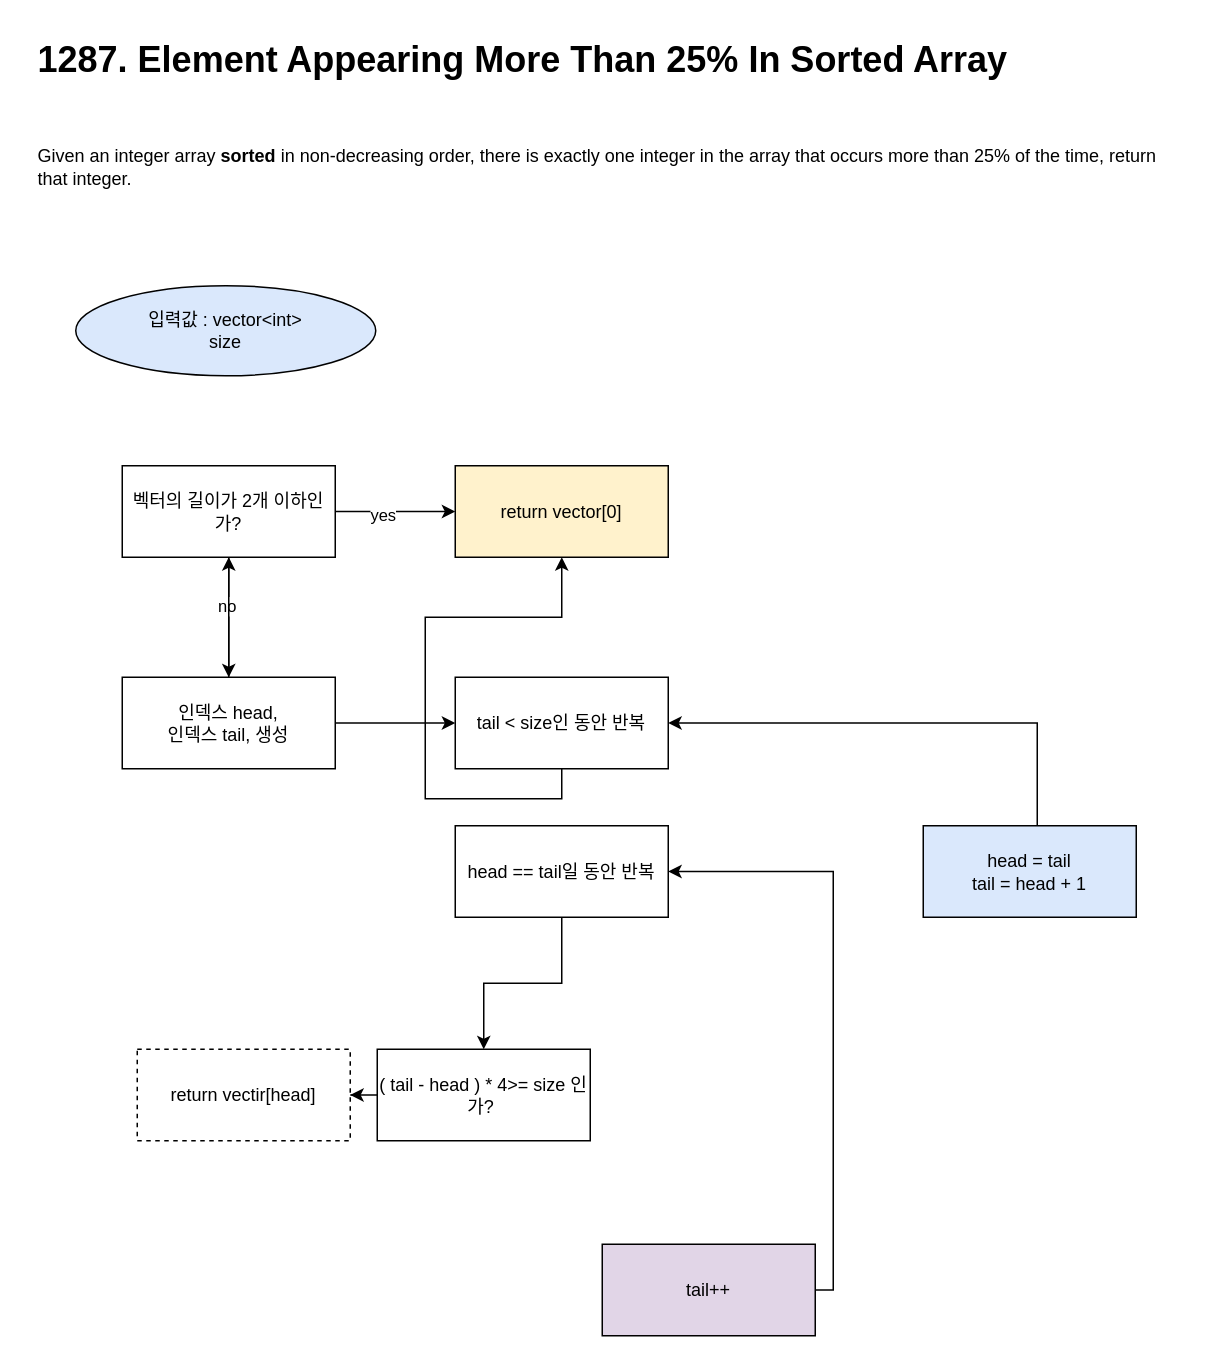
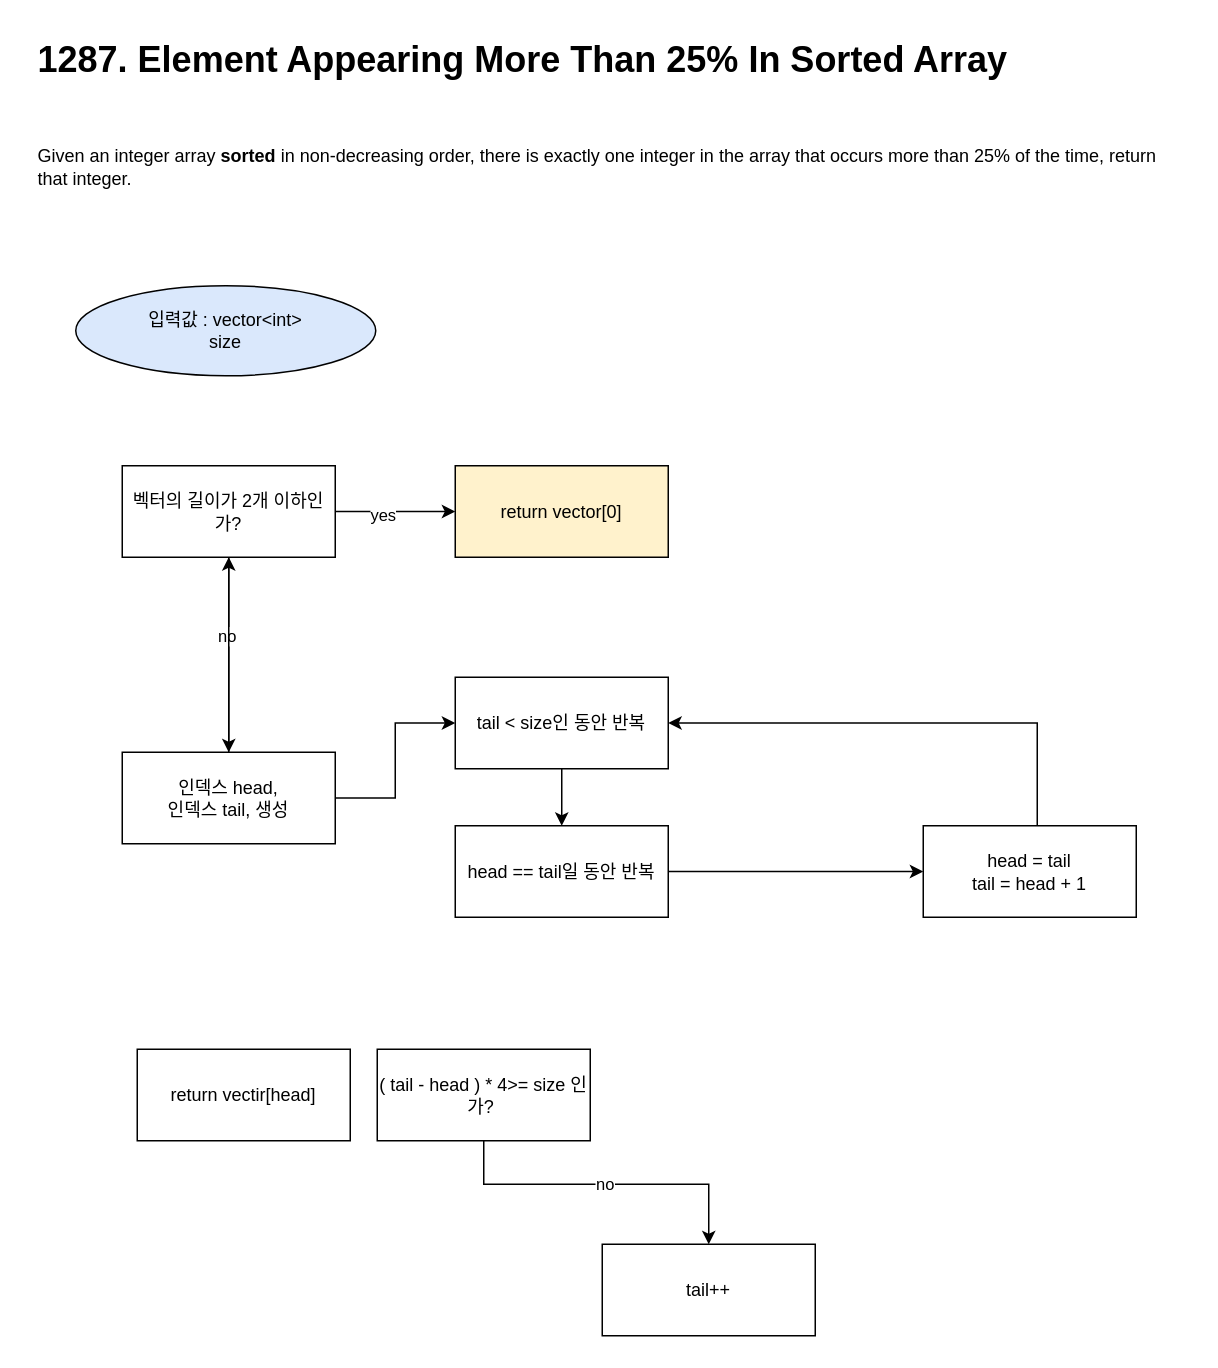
  <mxCell id="0" />
  <mxCell id="1" parent="0" />
  <mxCell id="2" value="&lt;h1&gt;&lt;a tabindex=&quot;0&quot; data-token-index=&quot;0&quot; rel=&quot;noopener noreferrer&quot; class=&quot;notion-link-token notion-focusable-token notion-enable-hover&quot; style=&quot;cursor: pointer; color: inherit; overflow-wrap: break-word; text-decoration: inherit;&quot; href=&quot;https://leetcode.com/problems/element-appearing-more-than-25-in-sorted-array/&quot;&gt;1287. Element Appearing More Than 25% In Sorted Array&lt;/a&gt;&lt;br&gt;&lt;/h1&gt;&lt;p&gt;&lt;br/&gt;&lt;/p&gt;&lt;p&gt;Given an integer array&amp;nbsp;&lt;strong&gt;sorted&lt;/strong&gt;&amp;nbsp;in non-decreasing order, there is exactly one integer in the array that occurs more than 25% of the time, return that integer.&lt;/p&gt;" style="text;html=1;strokeColor=none;fillColor=none;spacing=5;spacingTop=-20;whiteSpace=wrap;overflow=hidden;rounded=0;" parent="1" vertex="1"><mxGeometry x="20" y="20" width="770" height="120" as="geometry" /></mxCell>
  <mxCell id="3" value="" style="edgeStyle=orthogonalEdgeStyle;rounded=0;orthogonalLoop=1;jettySize=auto;html=1;" parent="1" source="7" target="11" edge="1"><mxGeometry relative="1" as="geometry" /></mxCell>
  <mxCell id="4" value="no" style="edgeLabel;html=1;align=center;verticalAlign=middle;resizable=0;points=[];" parent="3" vertex="1" connectable="0"><mxGeometry x="-0.2" y="-2" relative="1" as="geometry"><mxPoint as="offset" /></mxGeometry></mxCell>
  <mxCell id="5" value="" style="edgeStyle=orthogonalEdgeStyle;rounded=0;orthogonalLoop=1;jettySize=auto;html=1;" parent="1" source="7" target="16" edge="1"><mxGeometry relative="1" as="geometry" /></mxCell>
  <mxCell id="6" value="yes" style="edgeLabel;html=1;align=center;verticalAlign=middle;resizable=0;points=[];" parent="5" vertex="1" connectable="0"><mxGeometry x="-0.225" y="-1" relative="1" as="geometry"><mxPoint y="1" as="offset" /></mxGeometry></mxCell>
  <mxCell id="7" value="벡터의 길이가 2개 이하인가?" style="rounded=0;whiteSpace=wrap;html=1;" parent="1" vertex="1"><mxGeometry x="81" y="310" width="142" height="61" as="geometry" /></mxCell>
- <mxCell id="8" value="" style="edgeStyle=orthogonalEdgeStyle;rounded=0;orthogonalLoop=1;jettySize=auto;html=1;exitX=0.5;exitY=1;exitDx=0;exitDy=0;" parent="1" source="25" target="16" edge="1"><mxGeometry relative="1" as="geometry"><mxPoint x="313" y="580.5" as="sourcePoint" /></mxGeometry></mxCell>
+ <mxCell id="8" value="" style="edgeStyle=orthogonalEdgeStyle;rounded=0;orthogonalLoop=1;jettySize=auto;html=1;exitX=0.5;exitY=1;exitDx=0;exitDy=0;" parent="1" source="25" target="14" edge="1"><mxGeometry relative="1" as="geometry"><mxPoint x="313" y="580.5" as="sourcePoint" /></mxGeometry></mxCell>
  <mxCell id="9" value="" style="edgeStyle=orthogonalEdgeStyle;rounded=0;orthogonalLoop=1;jettySize=auto;html=1;" parent="1" source="11" target="7" edge="1"><mxGeometry relative="1" as="geometry" /></mxCell>
  <mxCell id="10" value="" style="edgeStyle=orthogonalEdgeStyle;rounded=0;orthogonalLoop=1;jettySize=auto;html=1;" parent="1" source="11" target="25" edge="1"><mxGeometry relative="1" as="geometry" /></mxCell>
- <mxCell id="11" value="인덱스 head,&lt;br&gt;인덱스 tail, 생성" style="rounded=0;whiteSpace=wrap;html=1;" parent="1" vertex="1"><mxGeometry x="81" y="451" width="142" height="61" as="geometry" /></mxCell>
- <mxCell id="12" value="" style="edgeStyle=orthogonalEdgeStyle;rounded=0;orthogonalLoop=1;jettySize=auto;html=1;" parent="1" source="14" target="21" edge="1"><mxGeometry relative="1" as="geometry" /></mxCell>
+ <mxCell id="11" value="인덱스 head,&lt;br&gt;인덱스 tail, 생성" style="rounded=0;whiteSpace=wrap;html=1;" parent="1" vertex="1"><mxGeometry x="81" y="501" width="142" height="61" as="geometry" /></mxCell>
+ <mxCell id="13" value="" style="edgeStyle=orthogonalEdgeStyle;rounded=0;orthogonalLoop=1;jettySize=auto;html=1;" parent="1" source="14" target="24" edge="1"><mxGeometry relative="1" as="geometry" /></mxCell>
  <mxCell id="14" value="head == tail일 동안 반복" style="rounded=0;whiteSpace=wrap;html=1;" parent="1" vertex="1"><mxGeometry x="303" y="550" width="142" height="61" as="geometry" /></mxCell>
  <mxCell id="15" value="입력값 : vector&amp;lt;int&amp;gt;&lt;br&gt;size" style="ellipse;whiteSpace=wrap;html=1;fillColor=#dae8fc;" parent="1" vertex="1"><mxGeometry x="50" y="190" width="200" height="60" as="geometry" /></mxCell>
  <mxCell id="16" value="return vector[0]" style="rounded=0;whiteSpace=wrap;html=1;fillColor=#fff2cc;" parent="1" vertex="1"><mxGeometry x="303" y="310" width="142" height="61" as="geometry" /></mxCell>
- <mxCell id="17" style="edgeStyle=orthogonalEdgeStyle;rounded=0;orthogonalLoop=1;jettySize=auto;html=1;entryX=1;entryY=0.5;entryDx=0;entryDy=0;exitX=1;exitY=0.5;exitDx=0;exitDy=0;" parent="1" source="18" target="14" edge="1"><mxGeometry relative="1" as="geometry"><Array as="points"><mxPoint x="555" y="860" /><mxPoint x="555" y="581" /></Array></mxGeometry></mxCell>
- <mxCell id="18" value="tail++" style="rounded=0;whiteSpace=wrap;html=1;fillColor=#e1d5e7;" parent="1" vertex="1"><mxGeometry x="401" y="829" width="142" height="61" as="geometry" /></mxCell>
- <mxCell id="20" value="" style="edgeStyle=orthogonalEdgeStyle;rounded=0;orthogonalLoop=1;jettySize=auto;html=1;" parent="1" source="21" target="22" edge="1"><mxGeometry relative="1" as="geometry" /></mxCell>
+ <mxCell id="18" value="tail++" style="rounded=0;whiteSpace=wrap;html=1;" parent="1" vertex="1"><mxGeometry x="401" y="829" width="142" height="61" as="geometry" /></mxCell>
+ <mxCell id="19" value="no" style="edgeStyle=orthogonalEdgeStyle;rounded=0;orthogonalLoop=1;jettySize=auto;html=1;" parent="1" source="21" target="18" edge="1"><mxGeometry relative="1" as="geometry"><Array as="points"><mxPoint x="322" y="789" /><mxPoint x="472" y="789" /></Array></mxGeometry></mxCell>
  <mxCell id="21" value="( tail - head ) * 4&amp;gt;= size 인가?&amp;nbsp;" style="rounded=0;whiteSpace=wrap;html=1;" parent="1" vertex="1"><mxGeometry x="251" y="699" width="142" height="61" as="geometry" /></mxCell>
- <mxCell id="22" value="return vectir[head]" style="rounded=0;whiteSpace=wrap;html=1;dashed=1;" parent="1" vertex="1"><mxGeometry x="91" y="699" width="142" height="61" as="geometry" /></mxCell>
+ <mxCell id="22" value="return vectir[head]" style="rounded=0;whiteSpace=wrap;html=1;" parent="1" vertex="1"><mxGeometry x="91" y="699" width="142" height="61" as="geometry" /></mxCell>
  <mxCell id="23" style="edgeStyle=orthogonalEdgeStyle;rounded=0;orthogonalLoop=1;jettySize=auto;html=1;entryX=1;entryY=0.5;entryDx=0;entryDy=0;" parent="1" source="24" target="25" edge="1"><mxGeometry relative="1" as="geometry"><Array as="points"><mxPoint x="691" y="482" /></Array></mxGeometry></mxCell>
- <mxCell id="24" value="head = tail&lt;br&gt;tail = head + 1" style="rounded=0;whiteSpace=wrap;html=1;fillColor=#dae8fc;" parent="1" vertex="1"><mxGeometry x="615" y="550" width="142" height="61" as="geometry" /></mxCell>
+ <mxCell id="24" value="head = tail&lt;br&gt;tail = head + 1" style="rounded=0;whiteSpace=wrap;html=1;" parent="1" vertex="1"><mxGeometry x="615" y="550" width="142" height="61" as="geometry" /></mxCell>
  <mxCell id="25" value="tail &amp;lt; size인 동안 반복" style="rounded=0;whiteSpace=wrap;html=1;" parent="1" vertex="1"><mxGeometry x="303" y="451" width="142" height="61" as="geometry" /></mxCell>
